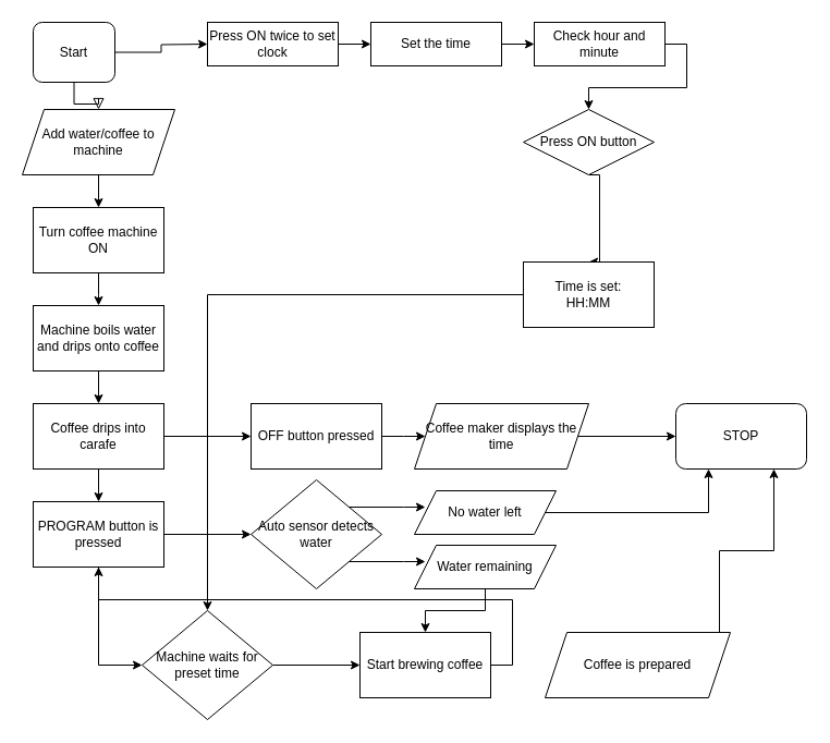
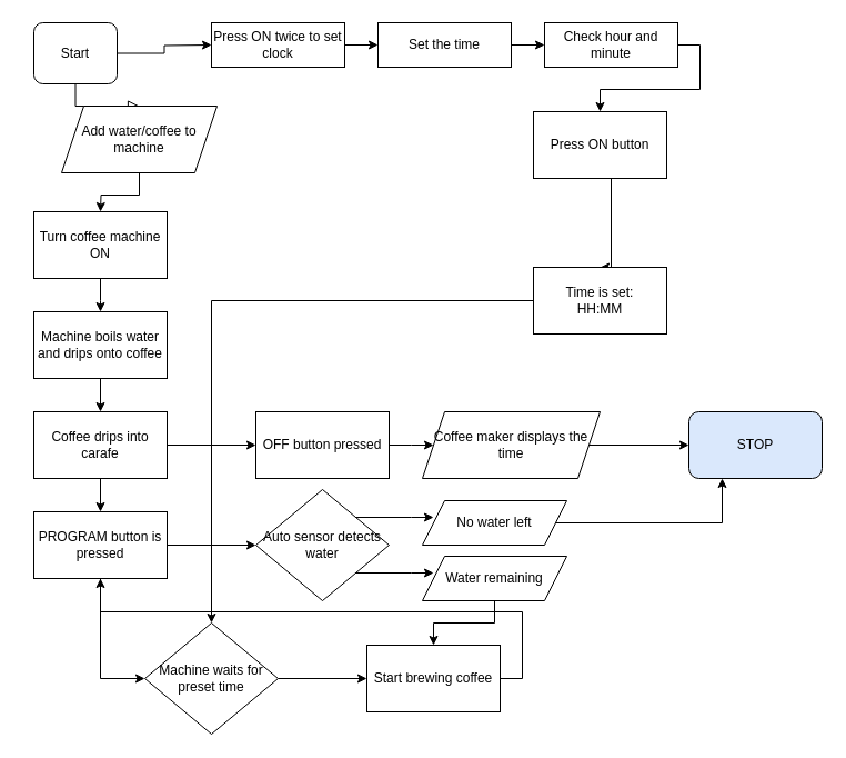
  <mxCell id="0" />
  <mxCell id="1" parent="0" />
  <mxCell id="2" value="" style="rounded=0;html=1;jettySize=auto;orthogonalLoop=1;fontSize=11;endArrow=block;endFill=0;endSize=8;strokeWidth=1;shadow=0;labelBackgroundColor=none;edgeStyle=orthogonalEdgeStyle;" parent="1" source="4" target="6" edge="1"><mxGeometry relative="1" as="geometry"><mxPoint x="90" y="130" as="targetPoint" /></mxGeometry></mxCell>
  <mxCell id="3" style="edgeStyle=orthogonalEdgeStyle;rounded=0;orthogonalLoop=1;jettySize=auto;html=1;exitX=1;exitY=0.5;exitDx=0;exitDy=0;" edge="1" parent="1" source="4"><mxGeometry relative="1" as="geometry"><mxPoint x="190" y="40" as="targetPoint" /></mxGeometry></mxCell>
  <mxCell id="4" value="Start" style="rounded=1;whiteSpace=wrap;html=1;fontSize=12;glass=0;strokeWidth=1;shadow=0;" parent="1" vertex="1"><mxGeometry x="30" y="20" width="75" height="55" as="geometry" /></mxCell>
  <mxCell id="5" style="edgeStyle=orthogonalEdgeStyle;rounded=0;orthogonalLoop=1;jettySize=auto;html=1;exitX=0.5;exitY=1;exitDx=0;exitDy=0;" edge="1" parent="1" source="6"><mxGeometry relative="1" as="geometry"><mxPoint x="90" y="190" as="targetPoint" /></mxGeometry></mxCell>
- <mxCell id="6" value="Add water/coffee to machine" style="shape=parallelogram;perimeter=parallelogramPerimeter;whiteSpace=wrap;html=1;fixedSize=1;" vertex="1" parent="1"><mxGeometry x="20" y="100" width="140" height="60" as="geometry" /></mxCell>
+ <mxCell id="6" value="Add water/coffee to machine" style="shape=parallelogram;perimeter=parallelogramPerimeter;whiteSpace=wrap;html=1;fixedSize=1;" vertex="1" parent="1"><mxGeometry x="55" y="95" width="140" height="60" as="geometry" /></mxCell>
  <mxCell id="7" style="edgeStyle=orthogonalEdgeStyle;rounded=0;orthogonalLoop=1;jettySize=auto;html=1;" edge="1" parent="1" source="8"><mxGeometry relative="1" as="geometry"><mxPoint x="90" y="280" as="targetPoint" /></mxGeometry></mxCell>
  <mxCell id="8" value="Turn coffee machine ON" style="rounded=0;whiteSpace=wrap;html=1;" vertex="1" parent="1"><mxGeometry x="30" y="190" width="120" height="60" as="geometry" /></mxCell>
  <mxCell id="9" style="edgeStyle=orthogonalEdgeStyle;rounded=0;orthogonalLoop=1;jettySize=auto;html=1;exitX=0.5;exitY=1;exitDx=0;exitDy=0;" edge="1" parent="1" source="10"><mxGeometry relative="1" as="geometry"><mxPoint x="90" y="370" as="targetPoint" /></mxGeometry></mxCell>
  <mxCell id="10" value="Machine boils water and drips onto coffee" style="rounded=0;whiteSpace=wrap;html=1;" vertex="1" parent="1"><mxGeometry x="30" y="280" width="120" height="60" as="geometry" /></mxCell>
  <mxCell id="11" style="edgeStyle=orthogonalEdgeStyle;rounded=0;orthogonalLoop=1;jettySize=auto;html=1;exitX=0.5;exitY=1;exitDx=0;exitDy=0;" edge="1" parent="1" source="13"><mxGeometry relative="1" as="geometry"><mxPoint x="90" y="460" as="targetPoint" /></mxGeometry></mxCell>
  <mxCell id="12" style="edgeStyle=orthogonalEdgeStyle;rounded=0;orthogonalLoop=1;jettySize=auto;html=1;exitX=1;exitY=0.5;exitDx=0;exitDy=0;" edge="1" parent="1" source="13"><mxGeometry relative="1" as="geometry"><mxPoint x="230" y="400" as="targetPoint" /></mxGeometry></mxCell>
  <mxCell id="13" value="Coffee drips into carafe" style="rounded=0;whiteSpace=wrap;html=1;" vertex="1" parent="1"><mxGeometry x="30" y="370" width="120" height="60" as="geometry" /></mxCell>
  <mxCell id="14" style="edgeStyle=orthogonalEdgeStyle;rounded=0;orthogonalLoop=1;jettySize=auto;html=1;exitX=1;exitY=0.5;exitDx=0;exitDy=0;" edge="1" parent="1" source="15"><mxGeometry relative="1" as="geometry"><mxPoint x="340" y="40" as="targetPoint" /></mxGeometry></mxCell>
  <mxCell id="15" value="Press ON twice to set clock" style="rounded=0;whiteSpace=wrap;html=1;" vertex="1" parent="1"><mxGeometry x="190" y="20" width="120" height="40" as="geometry" /></mxCell>
  <mxCell id="16" style="edgeStyle=orthogonalEdgeStyle;rounded=0;orthogonalLoop=1;jettySize=auto;html=1;exitX=1;exitY=0.5;exitDx=0;exitDy=0;" edge="1" parent="1" source="17"><mxGeometry relative="1" as="geometry"><mxPoint x="490" y="40" as="targetPoint" /></mxGeometry></mxCell>
  <mxCell id="17" value="Set the time" style="rounded=0;whiteSpace=wrap;html=1;" vertex="1" parent="1"><mxGeometry x="340" y="20" width="120" height="40" as="geometry" /></mxCell>
  <mxCell id="18" style="edgeStyle=orthogonalEdgeStyle;rounded=0;orthogonalLoop=1;jettySize=auto;html=1;exitX=1;exitY=0.5;exitDx=0;exitDy=0;entryX=0.5;entryY=0;entryDx=0;entryDy=0;" edge="1" parent="1" source="19" target="21"><mxGeometry relative="1" as="geometry"><mxPoint x="670" y="80" as="targetPoint" /></mxGeometry></mxCell>
  <mxCell id="19" value="Check hour and minute" style="rounded=0;whiteSpace=wrap;html=1;" vertex="1" parent="1"><mxGeometry x="490" y="20" width="120" height="40" as="geometry" /></mxCell>
  <mxCell id="20" style="edgeStyle=orthogonalEdgeStyle;rounded=0;orthogonalLoop=1;jettySize=auto;html=1;exitX=0.5;exitY=1;exitDx=0;exitDy=0;entryX=0.5;entryY=0;entryDx=0;entryDy=0;" edge="1" parent="1" source="21" target="23"><mxGeometry relative="1" as="geometry"><mxPoint x="670" y="170" as="targetPoint" /><Array as="points"><mxPoint x="550" y="160" /></Array></mxGeometry></mxCell>
- <mxCell id="21" value="Press ON button" style="rhombus;whiteSpace=wrap;html=1;" vertex="1" parent="1"><mxGeometry x="480" y="100" width="120" height="60" as="geometry" /></mxCell>
+ <mxCell id="21" value="Press ON button" style="rounded=0;whiteSpace=wrap;html=1;" vertex="1" parent="1"><mxGeometry x="480" y="100" width="120" height="60" as="geometry" /></mxCell>
  <mxCell id="22" style="edgeStyle=orthogonalEdgeStyle;rounded=0;orthogonalLoop=1;jettySize=auto;html=1;entryX=0.5;entryY=0;entryDx=0;entryDy=0;" edge="1" parent="1" source="23" target="29"><mxGeometry relative="1" as="geometry"><mxPoint x="160" y="580" as="targetPoint" /></mxGeometry></mxCell>
  <mxCell id="23" value="Time is set:&lt;br&gt;HH:MM" style="rounded=0;whiteSpace=wrap;html=1;" vertex="1" parent="1"><mxGeometry x="480" y="240" width="120" height="60" as="geometry" /></mxCell>
  <mxCell id="24" style="edgeStyle=orthogonalEdgeStyle;rounded=0;orthogonalLoop=1;jettySize=auto;html=1;exitX=0.5;exitY=1;exitDx=0;exitDy=0;" edge="1" parent="1" source="23" target="23"><mxGeometry relative="1" as="geometry" /></mxCell>
  <mxCell id="25" style="edgeStyle=orthogonalEdgeStyle;rounded=0;orthogonalLoop=1;jettySize=auto;html=1;exitX=0.5;exitY=1;exitDx=0;exitDy=0;entryX=0;entryY=0.5;entryDx=0;entryDy=0;" edge="1" parent="1" source="27" target="29"><mxGeometry relative="1" as="geometry"><mxPoint x="90" y="560" as="targetPoint" /></mxGeometry></mxCell>
  <mxCell id="26" style="edgeStyle=orthogonalEdgeStyle;rounded=0;orthogonalLoop=1;jettySize=auto;html=1;exitX=1;exitY=0.5;exitDx=0;exitDy=0;" edge="1" parent="1" source="27"><mxGeometry relative="1" as="geometry"><mxPoint x="230" y="490" as="targetPoint" /></mxGeometry></mxCell>
  <mxCell id="27" value="PROGRAM button is pressed" style="rounded=0;whiteSpace=wrap;html=1;" vertex="1" parent="1"><mxGeometry x="30" y="460" width="120" height="60" as="geometry" /></mxCell>
  <mxCell id="28" style="edgeStyle=orthogonalEdgeStyle;rounded=0;orthogonalLoop=1;jettySize=auto;html=1;exitX=1;exitY=0.5;exitDx=0;exitDy=0;entryX=0;entryY=0.5;entryDx=0;entryDy=0;" edge="1" parent="1" source="29" target="31"><mxGeometry relative="1" as="geometry"><mxPoint x="200" y="610" as="targetPoint" /></mxGeometry></mxCell>
  <mxCell id="29" value="Machine waits for preset time" style="rhombus;whiteSpace=wrap;html=1;" vertex="1" parent="1"><mxGeometry x="130" y="560" width="120" height="100" as="geometry" /></mxCell>
  <mxCell id="30" style="edgeStyle=orthogonalEdgeStyle;rounded=0;orthogonalLoop=1;jettySize=auto;html=1;exitX=1;exitY=0.5;exitDx=0;exitDy=0;" edge="1" parent="1" source="31" target="27"><mxGeometry relative="1" as="geometry"><mxPoint x="370" y="610" as="targetPoint" /></mxGeometry></mxCell>
  <mxCell id="31" value="Start brewing coffee" style="rounded=0;whiteSpace=wrap;html=1;" vertex="1" parent="1"><mxGeometry x="330" y="580" width="120" height="60" as="geometry" /></mxCell>
- <mxCell id="32" style="edgeStyle=orthogonalEdgeStyle;rounded=0;orthogonalLoop=1;jettySize=auto;html=1;exitX=1;exitY=0.5;exitDx=0;exitDy=0;entryX=0.75;entryY=1;entryDx=0;entryDy=0;" edge="1" parent="1" source="33" target="45"><mxGeometry relative="1" as="geometry" /></mxCell>
- <mxCell id="33" value="Coffee is prepared" style="shape=parallelogram;perimeter=parallelogramPerimeter;whiteSpace=wrap;html=1;fixedSize=1;" vertex="1" parent="1"><mxGeometry x="500" y="580" width="170" height="60" as="geometry" /></mxCell>
  <mxCell id="34" style="edgeStyle=orthogonalEdgeStyle;rounded=0;orthogonalLoop=1;jettySize=auto;html=1;exitX=1;exitY=0.5;exitDx=0;exitDy=0;" edge="1" parent="1" source="35"><mxGeometry relative="1" as="geometry"><mxPoint x="390" y="400" as="targetPoint" /></mxGeometry></mxCell>
  <mxCell id="35" value="OFF button pressed" style="rounded=0;whiteSpace=wrap;html=1;" vertex="1" parent="1"><mxGeometry x="230" y="370" width="120" height="60" as="geometry" /></mxCell>
  <mxCell id="36" style="edgeStyle=orthogonalEdgeStyle;rounded=0;orthogonalLoop=1;jettySize=auto;html=1;exitX=1;exitY=1;exitDx=0;exitDy=0;" edge="1" parent="1" source="38"><mxGeometry relative="1" as="geometry"><mxPoint x="390" y="515" as="targetPoint" /></mxGeometry></mxCell>
  <mxCell id="37" style="edgeStyle=orthogonalEdgeStyle;rounded=0;orthogonalLoop=1;jettySize=auto;html=1;exitX=1;exitY=0;exitDx=0;exitDy=0;" edge="1" parent="1" source="38"><mxGeometry relative="1" as="geometry"><mxPoint x="390" y="465" as="targetPoint" /></mxGeometry></mxCell>
  <mxCell id="38" value="Auto sensor detects water" style="rhombus;whiteSpace=wrap;html=1;" vertex="1" parent="1"><mxGeometry x="230" y="440" width="120" height="100" as="geometry" /></mxCell>
  <mxCell id="39" style="edgeStyle=orthogonalEdgeStyle;rounded=0;orthogonalLoop=1;jettySize=auto;html=1;exitX=0.5;exitY=1;exitDx=0;exitDy=0;entryX=0.5;entryY=0;entryDx=0;entryDy=0;" edge="1" parent="1" source="40" target="31"><mxGeometry relative="1" as="geometry" /></mxCell>
  <mxCell id="40" value="Water remaining" style="shape=parallelogram;perimeter=parallelogramPerimeter;whiteSpace=wrap;html=1;fixedSize=1;" vertex="1" parent="1"><mxGeometry x="380" y="500" width="130" height="40" as="geometry" /></mxCell>
  <mxCell id="41" style="edgeStyle=orthogonalEdgeStyle;rounded=0;orthogonalLoop=1;jettySize=auto;html=1;exitX=1;exitY=0.5;exitDx=0;exitDy=0;entryX=0.25;entryY=1;entryDx=0;entryDy=0;" edge="1" parent="1" source="42" target="45"><mxGeometry relative="1" as="geometry" /></mxCell>
  <mxCell id="42" value="No water left" style="shape=parallelogram;perimeter=parallelogramPerimeter;whiteSpace=wrap;html=1;fixedSize=1;" vertex="1" parent="1"><mxGeometry x="380" y="450" width="130" height="40" as="geometry" /></mxCell>
  <mxCell id="43" style="edgeStyle=orthogonalEdgeStyle;rounded=0;orthogonalLoop=1;jettySize=auto;html=1;exitX=1;exitY=0.5;exitDx=0;exitDy=0;entryX=0;entryY=0.5;entryDx=0;entryDy=0;" edge="1" parent="1" source="44" target="45"><mxGeometry relative="1" as="geometry" /></mxCell>
  <mxCell id="44" value="Coffee maker displays the time" style="shape=parallelogram;perimeter=parallelogramPerimeter;whiteSpace=wrap;html=1;fixedSize=1;" vertex="1" parent="1"><mxGeometry x="380" y="370" width="160" height="60" as="geometry" /></mxCell>
- <mxCell id="45" value="STOP" style="rounded=1;whiteSpace=wrap;html=1;" vertex="1" parent="1"><mxGeometry x="620" y="370" width="120" height="60" as="geometry" /></mxCell>
+ <mxCell id="45" value="STOP" style="rounded=1;whiteSpace=wrap;html=1;fillColor=#dae8fc;" vertex="1" parent="1"><mxGeometry x="620" y="370" width="120" height="60" as="geometry" /></mxCell>
